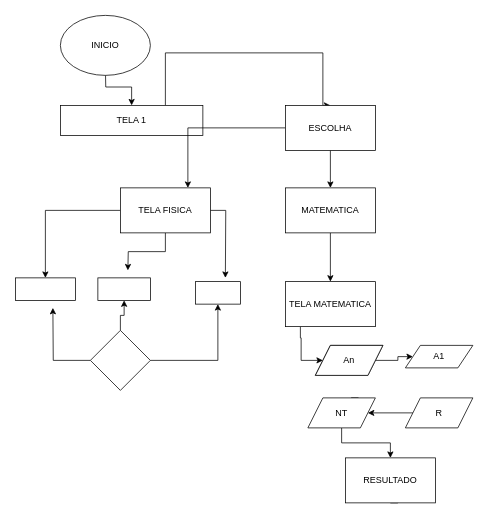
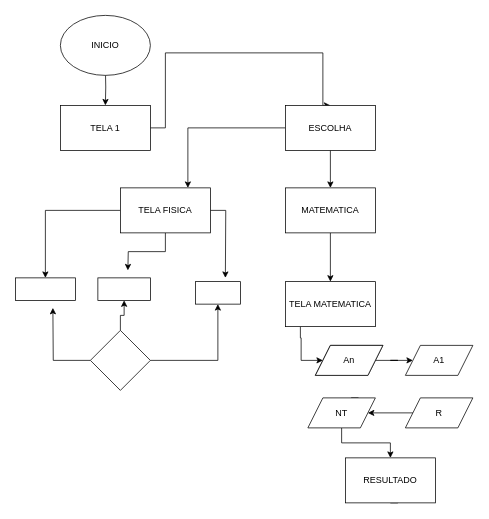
  <mxCell id="0" />
  <mxCell id="1" parent="0" />
  <mxCell id="2" value="" style="edgeStyle=orthogonalEdgeStyle;rounded=0;orthogonalLoop=1;jettySize=auto;html=1;" parent="1" target="4" edge="1"><mxGeometry relative="1" as="geometry"><mxPoint x="140" y="90" as="sourcePoint" /></mxGeometry></mxCell>
  <mxCell id="3" style="edgeStyle=orthogonalEdgeStyle;rounded=0;orthogonalLoop=1;jettySize=auto;html=1;entryX=0.5;entryY=0;entryDx=0;entryDy=0;" parent="1" source="4" target="11" edge="1"><mxGeometry relative="1" as="geometry"><mxPoint x="220" y="70" as="targetPoint" /><Array as="points"><mxPoint x="220" y="170" /><mxPoint x="220" y="70" /><mxPoint x="430" y="70" /><mxPoint x="430" y="140" /></Array></mxGeometry></mxCell>
- <mxCell id="4" value="TELA 1" style="rounded=0;whiteSpace=wrap;html=1;" parent="1" vertex="1"><mxGeometry x="80" y="140" width="190" height="40" as="geometry" /></mxCell>
+ <mxCell id="4" value="TELA 1" style="rounded=0;whiteSpace=wrap;html=1;" parent="1" vertex="1"><mxGeometry x="80" y="140" width="120" height="60" as="geometry" /></mxCell>
  <mxCell id="5" value="" style="edgeStyle=orthogonalEdgeStyle;rounded=0;orthogonalLoop=1;jettySize=auto;html=1;" edge="1" parent="1" source="8"><mxGeometry relative="1" as="geometry"><mxPoint x="170" y="360" as="targetPoint" /></mxGeometry></mxCell>
  <mxCell id="6" value="" style="edgeStyle=orthogonalEdgeStyle;rounded=0;orthogonalLoop=1;jettySize=auto;html=1;" edge="1" parent="1" source="8" target="28"><mxGeometry relative="1" as="geometry" /></mxCell>
  <mxCell id="7" style="edgeStyle=orthogonalEdgeStyle;rounded=0;orthogonalLoop=1;jettySize=auto;html=1;" edge="1" parent="1" source="8"><mxGeometry relative="1" as="geometry"><mxPoint x="300" y="370" as="targetPoint" /></mxGeometry></mxCell>
  <mxCell id="8" value="TELA FISICA" style="rounded=0;whiteSpace=wrap;html=1;" parent="1" vertex="1"><mxGeometry x="160" y="250" width="120" height="60" as="geometry" /></mxCell>
  <mxCell id="9" value="" style="edgeStyle=orthogonalEdgeStyle;rounded=0;orthogonalLoop=1;jettySize=auto;html=1;" parent="1" source="11" target="13" edge="1"><mxGeometry relative="1" as="geometry" /></mxCell>
  <mxCell id="10" style="edgeStyle=orthogonalEdgeStyle;rounded=0;orthogonalLoop=1;jettySize=auto;html=1;entryX=0.75;entryY=0;entryDx=0;entryDy=0;" parent="1" source="11" target="8" edge="1"><mxGeometry relative="1" as="geometry" /></mxCell>
  <mxCell id="11" value="ESCOLHA" style="rounded=0;whiteSpace=wrap;html=1;" parent="1" vertex="1"><mxGeometry x="380" y="140" width="120" height="60" as="geometry" /></mxCell>
  <mxCell id="12" value="" style="edgeStyle=orthogonalEdgeStyle;rounded=0;orthogonalLoop=1;jettySize=auto;html=1;" parent="1" source="13" target="16" edge="1"><mxGeometry relative="1" as="geometry" /></mxCell>
  <mxCell id="13" value="MATEMATICA" style="rounded=0;whiteSpace=wrap;html=1;" parent="1" vertex="1"><mxGeometry x="380" y="250" width="120" height="60" as="geometry" /></mxCell>
  <mxCell id="14" value="INICIO" style="ellipse;whiteSpace=wrap;html=1;" parent="1" vertex="1"><mxGeometry x="80" y="20" width="120" height="80" as="geometry" /></mxCell>
  <mxCell id="15" style="edgeStyle=orthogonalEdgeStyle;rounded=0;orthogonalLoop=1;jettySize=auto;html=1;entryX=0;entryY=0.5;entryDx=0;entryDy=0;" parent="1" source="16" target="17" edge="1"><mxGeometry relative="1" as="geometry"><mxPoint x="400" y="480" as="targetPoint" /><Array as="points"><mxPoint x="400" y="450" /><mxPoint x="401" y="480" /></Array></mxGeometry></mxCell>
  <mxCell id="16" value="TELA MATEMATICA" style="whiteSpace=wrap;html=1;rounded=0;" parent="1" vertex="1"><mxGeometry x="380" y="375" width="120" height="60" as="geometry" /></mxCell>
  <mxCell id="17" value="an" style="shape=parallelogram;perimeter=parallelogramPerimeter;whiteSpace=wrap;html=1;fixedSize=1;" parent="1" vertex="1"><mxGeometry x="420" y="460" width="90" height="40" as="geometry" /></mxCell>
  <mxCell id="18" value="" style="edgeStyle=orthogonalEdgeStyle;rounded=0;orthogonalLoop=1;jettySize=auto;html=1;" parent="1" source="19" target="20" edge="1"><mxGeometry relative="1" as="geometry" /></mxCell>
  <mxCell id="19" value="An" style="shape=parallelogram;perimeter=parallelogramPerimeter;whiteSpace=wrap;html=1;fixedSize=1;" parent="1" vertex="1"><mxGeometry x="420" y="460" width="90" height="40" as="geometry" /></mxCell>
- <mxCell id="20" value="A1" style="shape=parallelogram;perimeter=parallelogramPerimeter;whiteSpace=wrap;html=1;fixedSize=1;" parent="1" vertex="1"><mxGeometry x="540" y="460" width="90" height="30" as="geometry" /></mxCell>
+ <mxCell id="20" value="A1" style="shape=parallelogram;perimeter=parallelogramPerimeter;whiteSpace=wrap;html=1;fixedSize=1;" parent="1" vertex="1"><mxGeometry x="540" y="460" width="90" height="40" as="geometry" /></mxCell>
  <mxCell id="21" style="edgeStyle=orthogonalEdgeStyle;rounded=0;orthogonalLoop=1;jettySize=auto;html=1;exitX=0.75;exitY=0;exitDx=0;exitDy=0;" parent="1" source="23" edge="1"><mxGeometry relative="1" as="geometry"><mxPoint x="467.75" y="550" as="targetPoint" /></mxGeometry></mxCell>
  <mxCell id="22" value="" style="edgeStyle=orthogonalEdgeStyle;rounded=0;orthogonalLoop=1;jettySize=auto;html=1;" parent="1" source="23" target="27" edge="1"><mxGeometry relative="1" as="geometry" /></mxCell>
  <mxCell id="23" value="NT" style="shape=parallelogram;perimeter=parallelogramPerimeter;whiteSpace=wrap;html=1;fixedSize=1;" parent="1" vertex="1"><mxGeometry x="410" y="530" width="90" height="40" as="geometry" /></mxCell>
  <mxCell id="24" value="" style="edgeStyle=orthogonalEdgeStyle;rounded=0;orthogonalLoop=1;jettySize=auto;html=1;" parent="1" source="25" target="23" edge="1"><mxGeometry relative="1" as="geometry" /></mxCell>
  <mxCell id="25" value="R" style="shape=parallelogram;perimeter=parallelogramPerimeter;whiteSpace=wrap;html=1;fixedSize=1;" parent="1" vertex="1"><mxGeometry x="540" y="530" width="90" height="40" as="geometry" /></mxCell>
  <mxCell id="26" style="edgeStyle=orthogonalEdgeStyle;rounded=0;orthogonalLoop=1;jettySize=auto;html=1;exitX=0.5;exitY=1;exitDx=0;exitDy=0;" parent="1" source="27" edge="1"><mxGeometry relative="1" as="geometry"><mxPoint x="530" y="660" as="targetPoint" /></mxGeometry></mxCell>
  <mxCell id="27" value="RESULTADO" style="rounded=0;whiteSpace=wrap;html=1;" parent="1" vertex="1"><mxGeometry x="460" y="610" width="120" height="60" as="geometry" /></mxCell>
  <mxCell id="28" value="" style="whiteSpace=wrap;html=1;rounded=0;" vertex="1" parent="1"><mxGeometry x="20" y="370" width="80" height="30" as="geometry" /></mxCell>
  <mxCell id="29" value="" style="rounded=0;whiteSpace=wrap;html=1;" vertex="1" parent="1"><mxGeometry x="130" y="370" width="70" height="30" as="geometry" /></mxCell>
  <mxCell id="30" value="" style="rounded=0;whiteSpace=wrap;html=1;" vertex="1" parent="1"><mxGeometry x="260" y="375" width="60" height="30" as="geometry" /></mxCell>
  <mxCell id="31" style="edgeStyle=orthogonalEdgeStyle;rounded=0;orthogonalLoop=1;jettySize=auto;html=1;" edge="1" parent="1" source="34"><mxGeometry relative="1" as="geometry"><mxPoint x="70" y="410" as="targetPoint" /></mxGeometry></mxCell>
  <mxCell id="32" value="" style="edgeStyle=orthogonalEdgeStyle;rounded=0;orthogonalLoop=1;jettySize=auto;html=1;" edge="1" parent="1" source="34" target="29"><mxGeometry relative="1" as="geometry" /></mxCell>
  <mxCell id="33" style="edgeStyle=orthogonalEdgeStyle;rounded=0;orthogonalLoop=1;jettySize=auto;html=1;entryX=0.5;entryY=1;entryDx=0;entryDy=0;" edge="1" parent="1" source="34" target="30"><mxGeometry relative="1" as="geometry"><mxPoint x="250" y="480" as="targetPoint" /></mxGeometry></mxCell>
  <mxCell id="34" value="" style="rhombus;whiteSpace=wrap;html=1;" vertex="1" parent="1"><mxGeometry x="120" y="440" width="80" height="80" as="geometry" /></mxCell>
